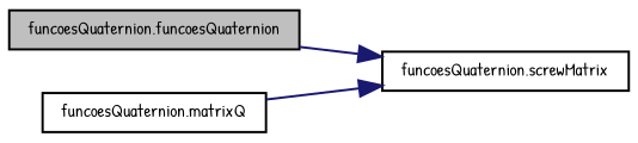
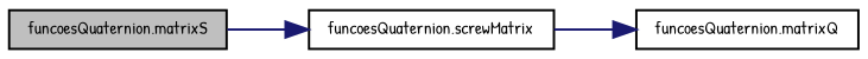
  digraph {
    fontname="Patrick Hand"
    rankdir=LR
    node [color=black fontname="Patrick Hand" fontsize=8 shape=record]
    edge [color=midnightblue fontname="Patrick Hand" fontsize=8 labelfontname=DejaVuSansMono labelfontsize=8 style=solid]
-   n1 [fillcolor=grey75 fontcolor=black height=0.2 label="funcoesQuaternion.funcoesQuaternion" style=filled width=0.4]
+   n1 [fillcolor=grey75 fontcolor=black height=0.2 label="funcoesQuaternion.matrixS" style=filled width=0.4]
    n2 [height=0.2 label="funcoesQuaternion.screwMatrix" width=0.4]
    n3 [height=0.2 label="funcoesQuaternion.matrixQ" width=0.4]
    n1 -> n2
-   n3 -> n2
+   n2 -> n3
  }
